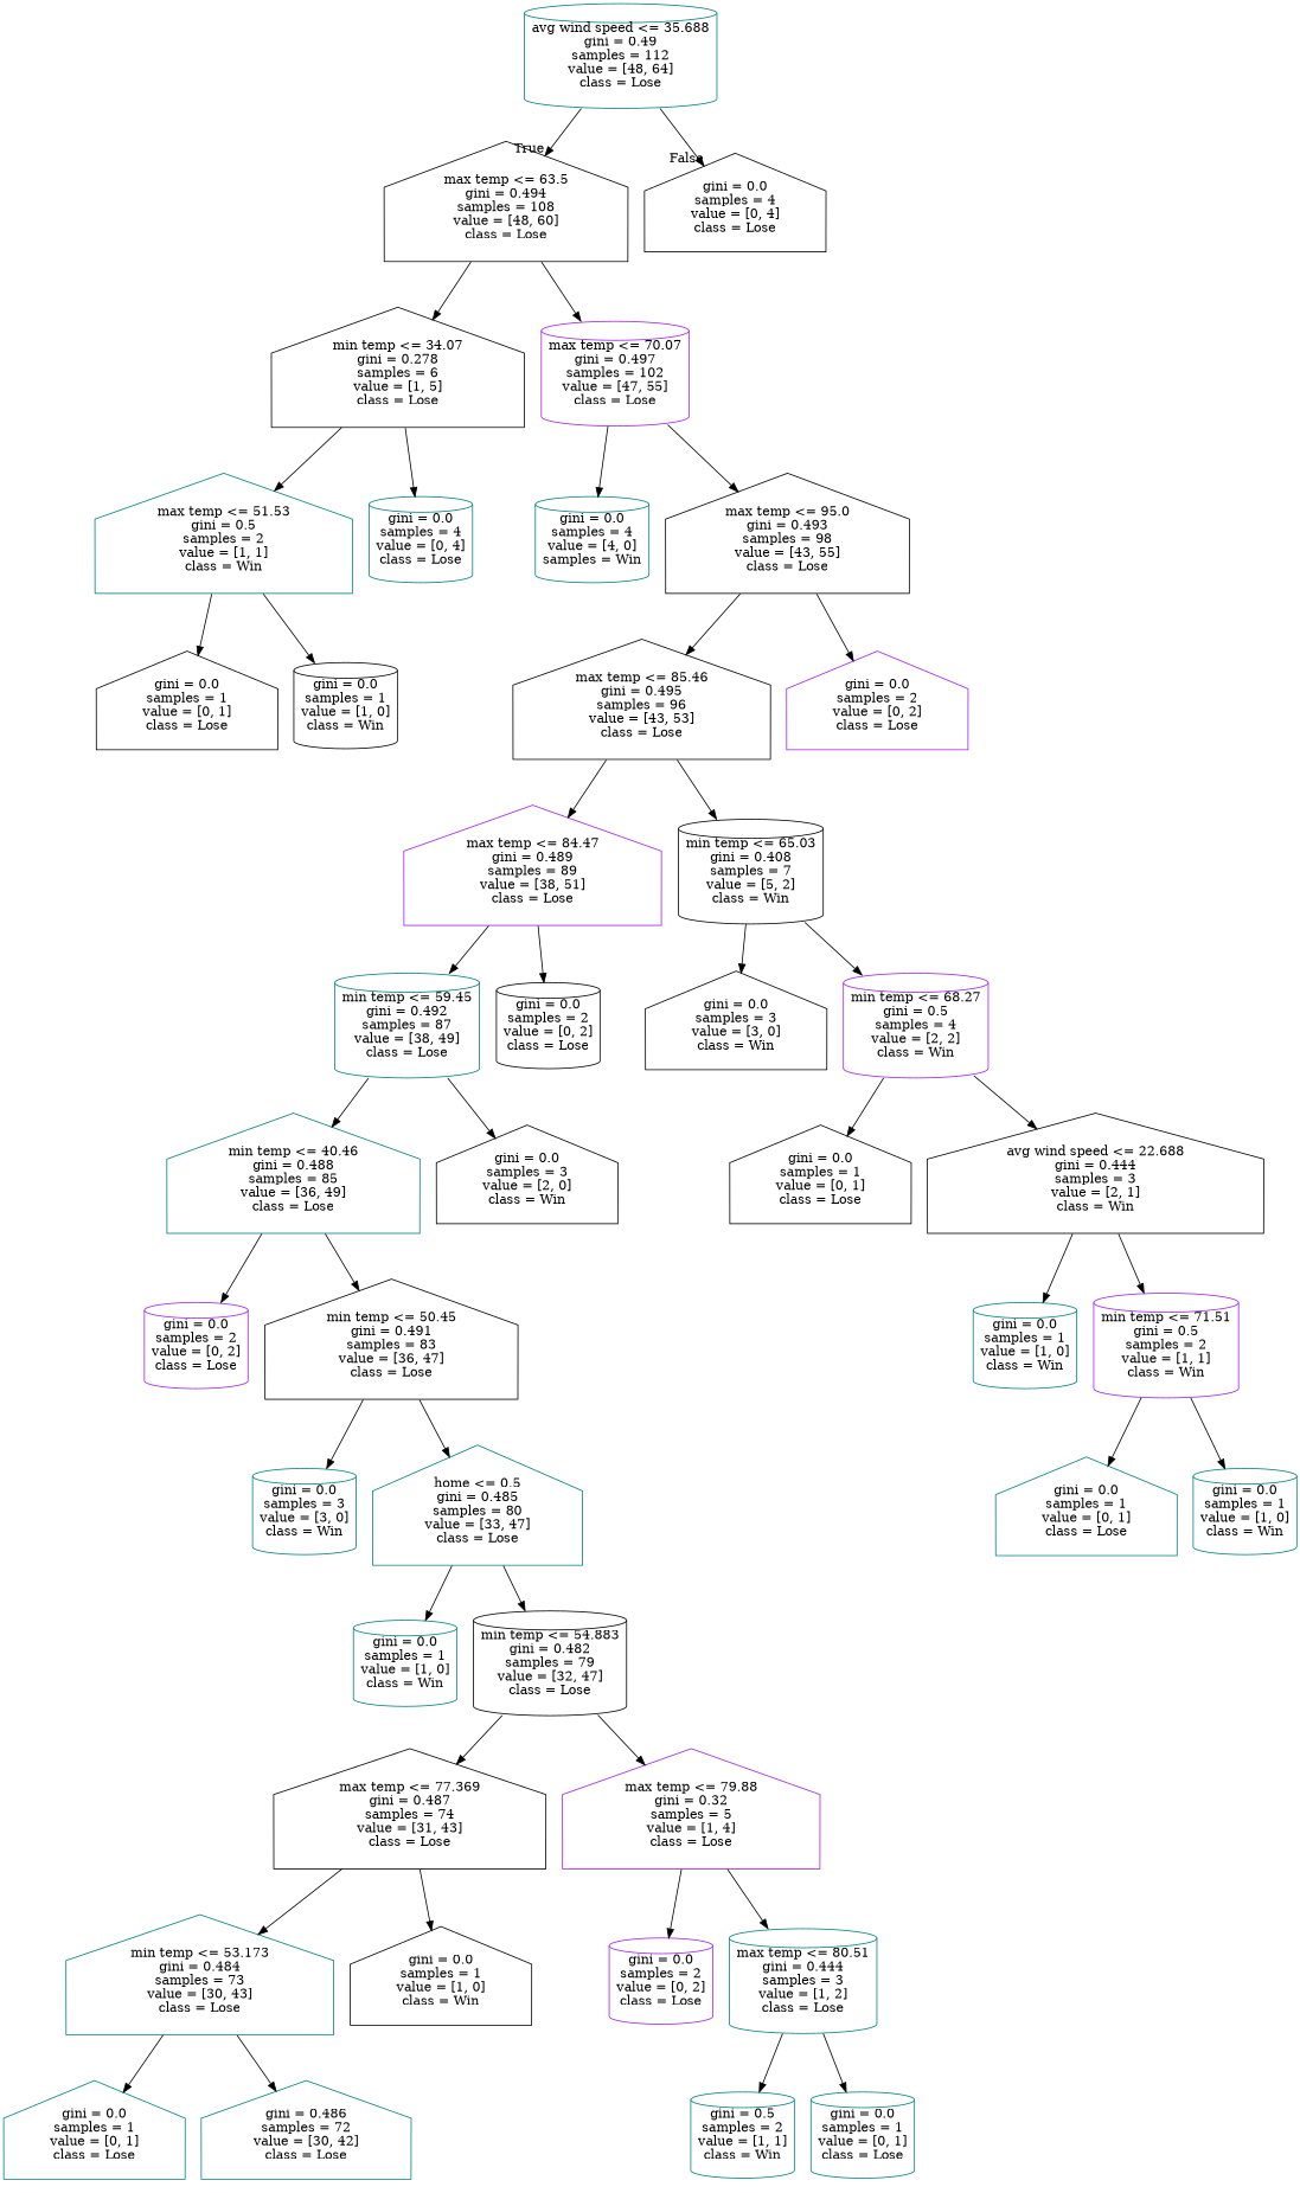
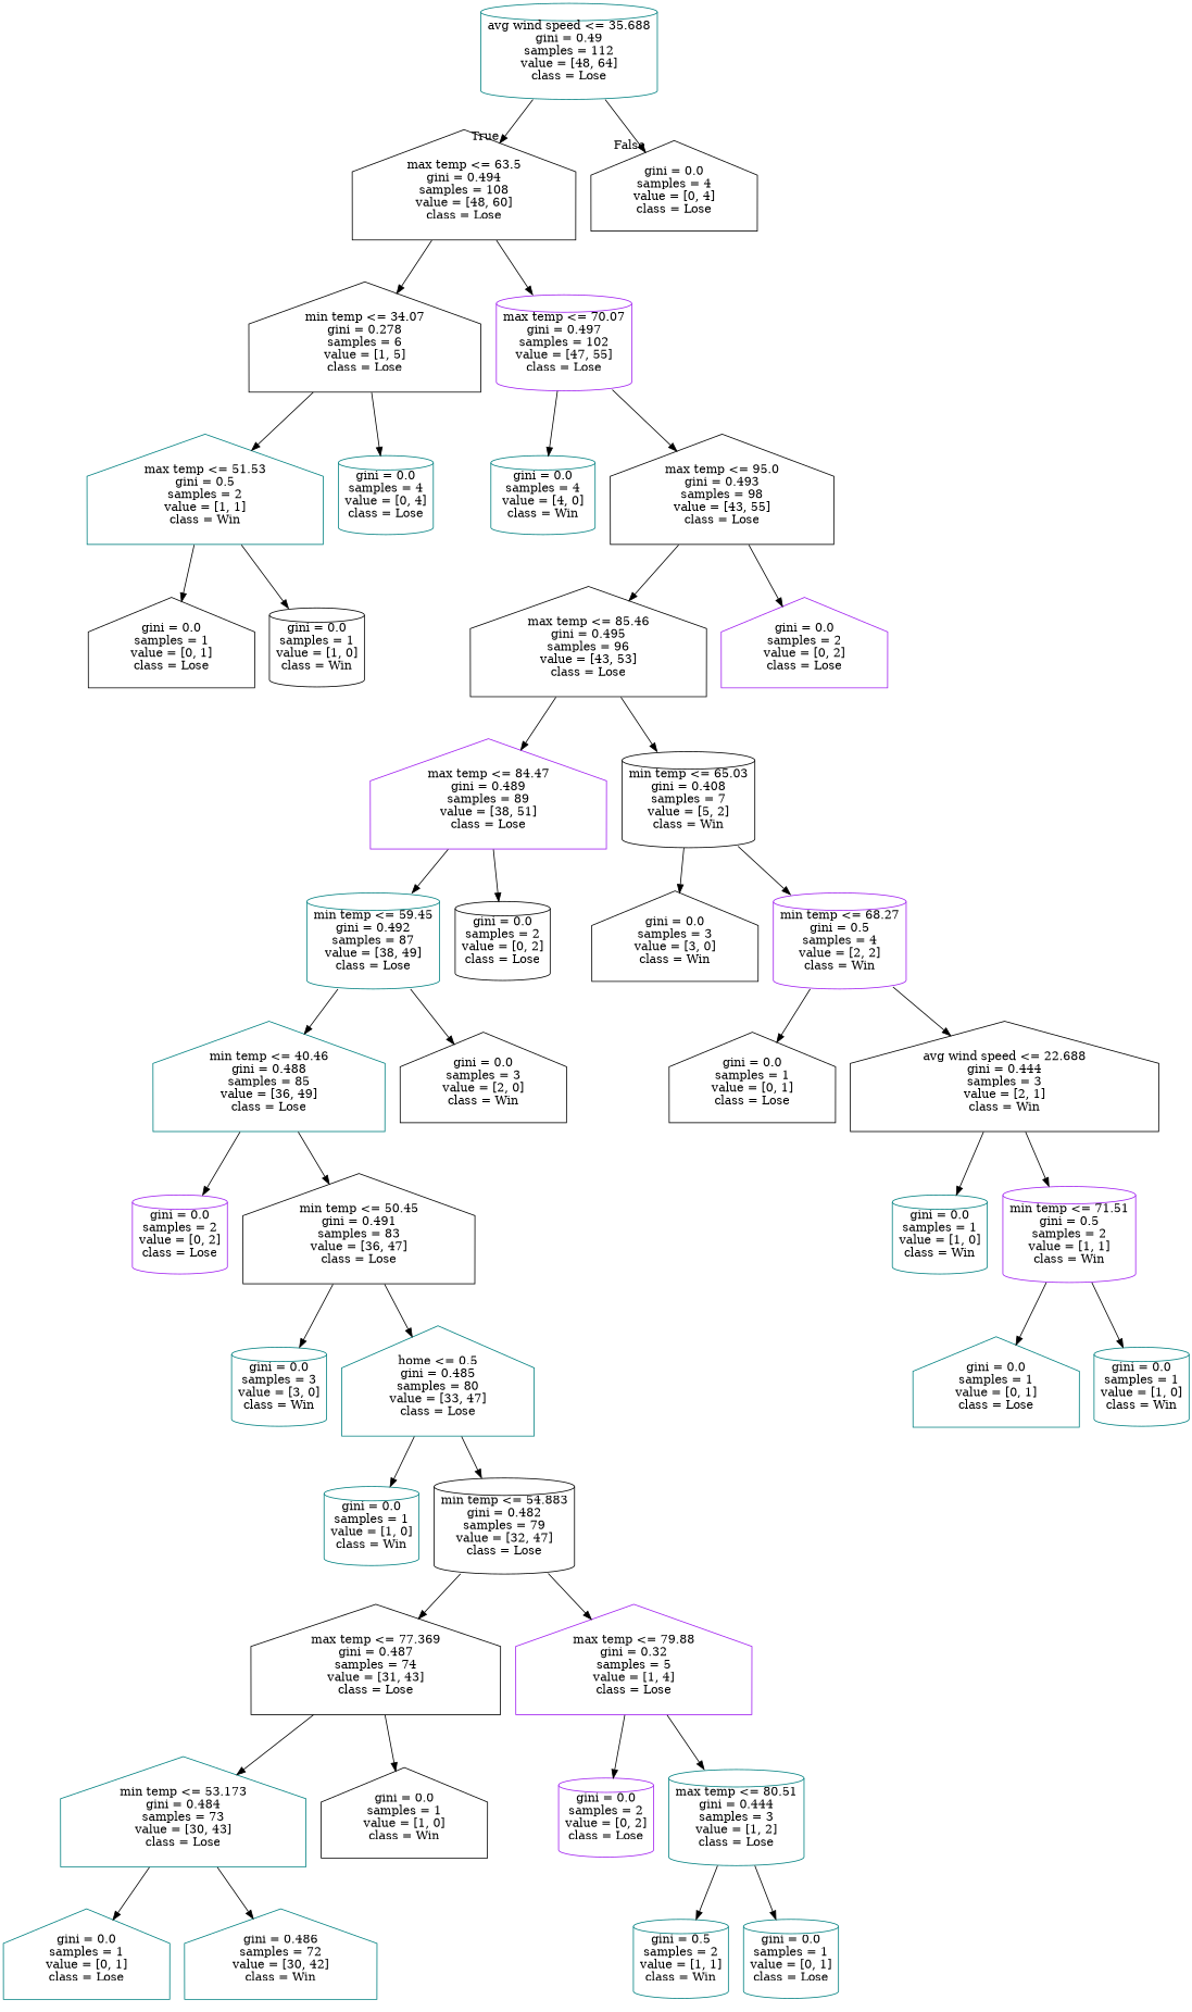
  digraph {
    node [color=teal shape=house]
    n1 [label="avg wind speed <= 35.688\ngini = 0.49\nsamples = 112\nvalue = [48, 64]\nclass = Lose" shape=cylinder]
    n2 [color=black label="max temp <= 63.5\ngini = 0.494\nsamples = 108\nvalue = [48, 60]\nclass = Lose"]
    n3 [color=black label="gini = 0.0\nsamples = 4\nvalue = [0, 4]\nclass = Lose"]
    n4 [color=black label="min temp <= 34.07\ngini = 0.278\nsamples = 6\nvalue = [1, 5]\nclass = Lose"]
    n5 [color=purple label="max temp <= 70.07\ngini = 0.497\nsamples = 102\nvalue = [47, 55]\nclass = Lose" shape=cylinder]
    n6 [label="max temp <= 51.53\ngini = 0.5\nsamples = 2\nvalue = [1, 1]\nclass = Win"]
    n7 [label="gini = 0.0\nsamples = 4\nvalue = [0, 4]\nclass = Lose" shape=cylinder]
-   n8 [label="gini = 0.0\nsamples = 4\nvalue = [4, 0]\nsamples = Win" shape=cylinder]
+   n8 [label="gini = 0.0\nsamples = 4\nvalue = [4, 0]\nclass = Win" shape=cylinder]
    n9 [color=black label="max temp <= 95.0\ngini = 0.493\nsamples = 98\nvalue = [43, 55]\nclass = Lose"]
    n10 [color=black label="gini = 0.0\nsamples = 1\nvalue = [0, 1]\nclass = Lose"]
    n11 [color=black label="gini = 0.0\nsamples = 1\nvalue = [1, 0]\nclass = Win" shape=cylinder]
    n12 [color=black label="max temp <= 85.46\ngini = 0.495\nsamples = 96\nvalue = [43, 53]\nclass = Lose"]
    n13 [color=purple label="gini = 0.0\nsamples = 2\nvalue = [0, 2]\nclass = Lose"]
    n14 [color=purple label="max temp <= 84.47\ngini = 0.489\nsamples = 89\nvalue = [38, 51]\nclass = Lose"]
    n15 [color=black label="min temp <= 65.03\ngini = 0.408\nsamples = 7\nvalue = [5, 2]\nclass = Win" shape=cylinder]
    n16 [label="min temp <= 59.45\ngini = 0.492\nsamples = 87\nvalue = [38, 49]\nclass = Lose" shape=cylinder]
    n17 [color=black label="gini = 0.0\nsamples = 2\nvalue = [0, 2]\nclass = Lose" shape=cylinder]
    n18 [color=black label="gini = 0.0\nsamples = 3\nvalue = [3, 0]\nclass = Win"]
    n19 [color=purple label="min temp <= 68.27\ngini = 0.5\nsamples = 4\nvalue = [2, 2]\nclass = Win" shape=cylinder]
    n20 [label="min temp <= 40.46\ngini = 0.488\nsamples = 85\nvalue = [36, 49]\nclass = Lose"]
    n21 [color=black label="gini = 0.0\nsamples = 3\nvalue = [2, 0]\nclass = Win"]
    n22 [color=purple label="gini = 0.0\nsamples = 2\nvalue = [0, 2]\nclass = Lose" shape=cylinder]
    n23 [color=black label="min temp <= 50.45\ngini = 0.491\nsamples = 83\nvalue = [36, 47]\nclass = Lose"]
    n24 [label="gini = 0.0\nsamples = 3\nvalue = [3, 0]\nclass = Win" shape=cylinder]
    n25 [label="home <= 0.5\ngini = 0.485\nsamples = 80\nvalue = [33, 47]\nclass = Lose"]
    n26 [label="gini = 0.0\nsamples = 1\nvalue = [1, 0]\nclass = Win" shape=cylinder]
    n27 [color=black label="min temp <= 54.883\ngini = 0.482\nsamples = 79\nvalue = [32, 47]\nclass = Lose" shape=cylinder]
    n28 [color=black label="max temp <= 77.369\ngini = 0.487\nsamples = 74\nvalue = [31, 43]\nclass = Lose"]
    n29 [color=purple label="max temp <= 79.88\ngini = 0.32\nsamples = 5\nvalue = [1, 4]\nclass = Lose"]
    n30 [label="min temp <= 53.173\ngini = 0.484\nsamples = 73\nvalue = [30, 43]\nclass = Lose"]
    n31 [color=black label="gini = 0.0\nsamples = 1\nvalue = [1, 0]\nclass = Win"]
    n32 [color=purple label="gini = 0.0\nsamples = 2\nvalue = [0, 2]\nclass = Lose" shape=cylinder]
    n33 [label="max temp <= 80.51\ngini = 0.444\nsamples = 3\nvalue = [1, 2]\nclass = Lose" shape=cylinder]
    n34 [label="gini = 0.0\nsamples = 1\nvalue = [0, 1]\nclass = Lose"]
-   n35 [label="gini = 0.486\nsamples = 72\nvalue = [30, 42]\nclass = Lose"]
+   n35 [label="gini = 0.486\nsamples = 72\nvalue = [30, 42]\nclass = Win"]
    n36 [label="gini = 0.5\nsamples = 2\nvalue = [1, 1]\nclass = Win" shape=cylinder]
    n37 [label="gini = 0.0\nsamples = 1\nvalue = [0, 1]\nclass = Lose" shape=cylinder]
    n38 [color=black label="gini = 0.0\nsamples = 1\nvalue = [0, 1]\nclass = Lose"]
    n39 [color=black label="avg wind speed <= 22.688\ngini = 0.444\nsamples = 3\nvalue = [2, 1]\nclass = Win"]
    n40 [label="gini = 0.0\nsamples = 1\nvalue = [1, 0]\nclass = Win" shape=cylinder]
    n41 [color=purple label="min temp <= 71.51\ngini = 0.5\nsamples = 2\nvalue = [1, 1]\nclass = Win" shape=cylinder]
    n42 [label="gini = 0.0\nsamples = 1\nvalue = [0, 1]\nclass = Lose"]
    n43 [label="gini = 0.0\nsamples = 1\nvalue = [1, 0]\nclass = Win" shape=cylinder]
    n1 -> n2 [headlabel=True labelangle=45 labeldistance=2.5]
    n1 -> n3 [headlabel=False labelangle=-45 labeldistance=2.5]
    n2 -> n4
    n2 -> n5
    n4 -> n6
    n4 -> n7
    n5 -> n8
    n5 -> n9
    n6 -> n10
    n6 -> n11
    n9 -> n12
    n9 -> n13
    n12 -> n14
    n12 -> n15
    n14 -> n16
    n14 -> n17
    n15 -> n18
    n15 -> n19
    n16 -> n20
    n16 -> n21
    n19 -> n38
    n19 -> n39
    n20 -> n22
    n20 -> n23
    n23 -> n24
    n23 -> n25
    n25 -> n26
    n25 -> n27
    n27 -> n28
    n27 -> n29
    n28 -> n30
    n28 -> n31
    n29 -> n32
    n29 -> n33
    n30 -> n34
    n30 -> n35
    n33 -> n36
    n33 -> n37
    n39 -> n40
    n39 -> n41
    n41 -> n42
    n41 -> n43
  }
